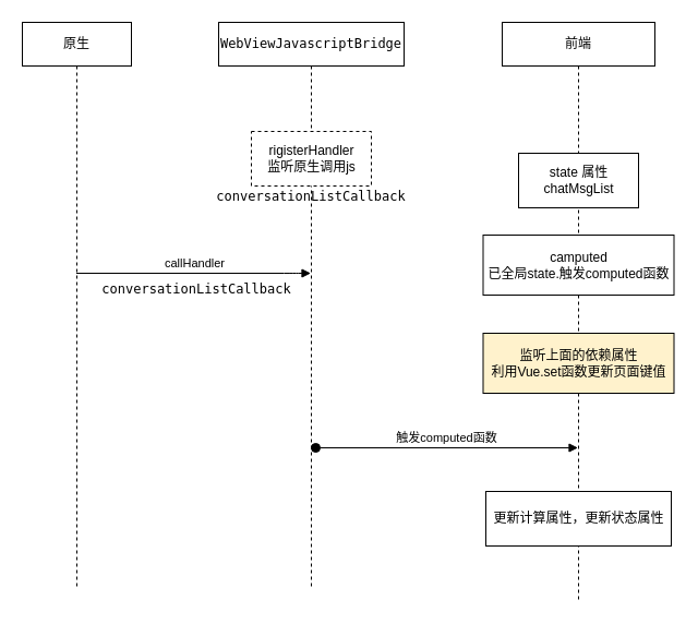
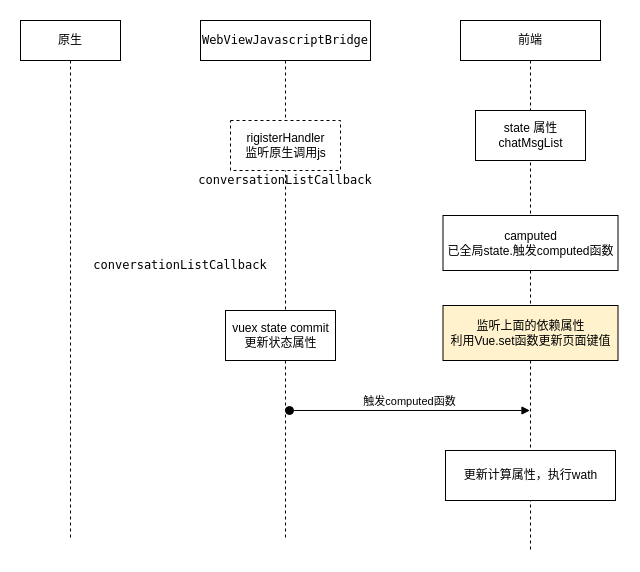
  <mxCell id="0" />
  <mxCell id="1" parent="0" />
  <mxCell id="2" value="&lt;pre&gt;WebViewJavascriptBridge&lt;/pre&gt;" style="shape=umlLifeline;perimeter=lifelinePerimeter;whiteSpace=wrap;html=1;container=1;collapsible=0;recursiveResize=0;outlineConnect=0;" parent="1" vertex="1"><mxGeometry x="200" y="20" width="170" height="520" as="geometry" /></mxCell>
  <mxCell id="3" value="rigisterHandler&lt;br&gt;监听原生调用js&lt;br&gt;" style="html=1;dashed=1;" parent="2" vertex="1"><mxGeometry x="30" y="100" width="110" height="50" as="geometry" /></mxCell>
+ <mxCell id="4" value="vuex state commit&lt;br&gt;更新状态属性&lt;br&gt;" style="html=1;" parent="2" vertex="1"><mxGeometry x="25" y="290" width="110" height="50" as="geometry" /></mxCell>
  <mxCell id="5" value="触发computed函数" style="html=1;verticalAlign=bottom;startArrow=oval;startFill=1;endArrow=block;startSize=8;" parent="2" target="7" edge="1"><mxGeometry width="60" relative="1" as="geometry"><mxPoint x="89" y="390" as="sourcePoint" /><mxPoint x="313.5" y="390" as="targetPoint" /></mxGeometry></mxCell>
  <mxCell id="6" value="原生" style="shape=umlLifeline;perimeter=lifelinePerimeter;whiteSpace=wrap;html=1;container=1;collapsible=0;recursiveResize=0;outlineConnect=0;" parent="1" vertex="1"><mxGeometry x="20" y="20" width="100" height="520" as="geometry" /></mxCell>
  <mxCell id="7" value="前端" style="shape=umlLifeline;perimeter=lifelinePerimeter;whiteSpace=wrap;html=1;container=1;collapsible=0;recursiveResize=0;outlineConnect=0;" parent="1" vertex="1"><mxGeometry x="460" y="20" width="140" height="530" as="geometry" /></mxCell>
- <mxCell id="8" value="state 属性&lt;br&gt;chatMsgList&lt;br&gt;" style="html=1;" parent="7" vertex="1"><mxGeometry x="15" y="120" width="110" height="50" as="geometry" /></mxCell>
- <mxCell id="9" value="更新计算属性，更新状态属性" style="html=1;" parent="7" vertex="1"><mxGeometry x="-15" y="430" width="170" height="50" as="geometry" /></mxCell>
+ <mxCell id="8" value="state 属性&lt;br&gt;chatMsgList&lt;br&gt;" style="html=1;" parent="7" vertex="1"><mxGeometry x="15" y="90" width="110" height="50" as="geometry" /></mxCell>
+ <mxCell id="9" value="更新计算属性，执行wath" style="html=1;" parent="7" vertex="1"><mxGeometry x="-15" y="430" width="170" height="50" as="geometry" /></mxCell>
  <mxCell id="10" value="camputed&lt;br&gt;已全局state.触发computed函数&lt;br&gt;" style="html=1;" parent="1" vertex="1"><mxGeometry x="442.5" y="215" width="175" height="55" as="geometry" /></mxCell>
  <mxCell id="11" value="&lt;pre&gt;&lt;span&gt;conversationListCallback&lt;/span&gt;&lt;/pre&gt;" style="text;html=1;strokeColor=none;fillColor=none;align=center;verticalAlign=middle;whiteSpace=wrap;rounded=0;" parent="1" vertex="1"><mxGeometry x="205" y="170" width="160" height="20" as="geometry" /></mxCell>
  <mxCell id="12" value="&lt;pre&gt;&lt;span&gt;conversationListCallback&lt;/span&gt;&lt;/pre&gt;" style="text;html=1;strokeColor=none;fillColor=none;align=center;verticalAlign=middle;whiteSpace=wrap;rounded=0;" parent="1" vertex="1"><mxGeometry x="100" y="255" width="160" height="20" as="geometry" /></mxCell>
  <mxCell id="13" value="监听上面的依赖属性&lt;br&gt;利用Vue.set函数更新页面键值&lt;br&gt;" style="html=1;fillColor=#fff2cc;" parent="1" vertex="1"><mxGeometry x="442.5" y="305" width="175" height="55" as="geometry" /></mxCell>
- <mxCell id="14" value="callHandler&lt;br&gt;" style="html=1;verticalAlign=bottom;endArrow=block;" parent="1" source="6" target="2" edge="1"><mxGeometry width="80" relative="1" as="geometry"><mxPoint x="110" y="260" as="sourcePoint" /><mxPoint x="280" y="260" as="targetPoint" /><Array as="points"><mxPoint x="270" y="250" /></Array></mxGeometry></mxCell>
